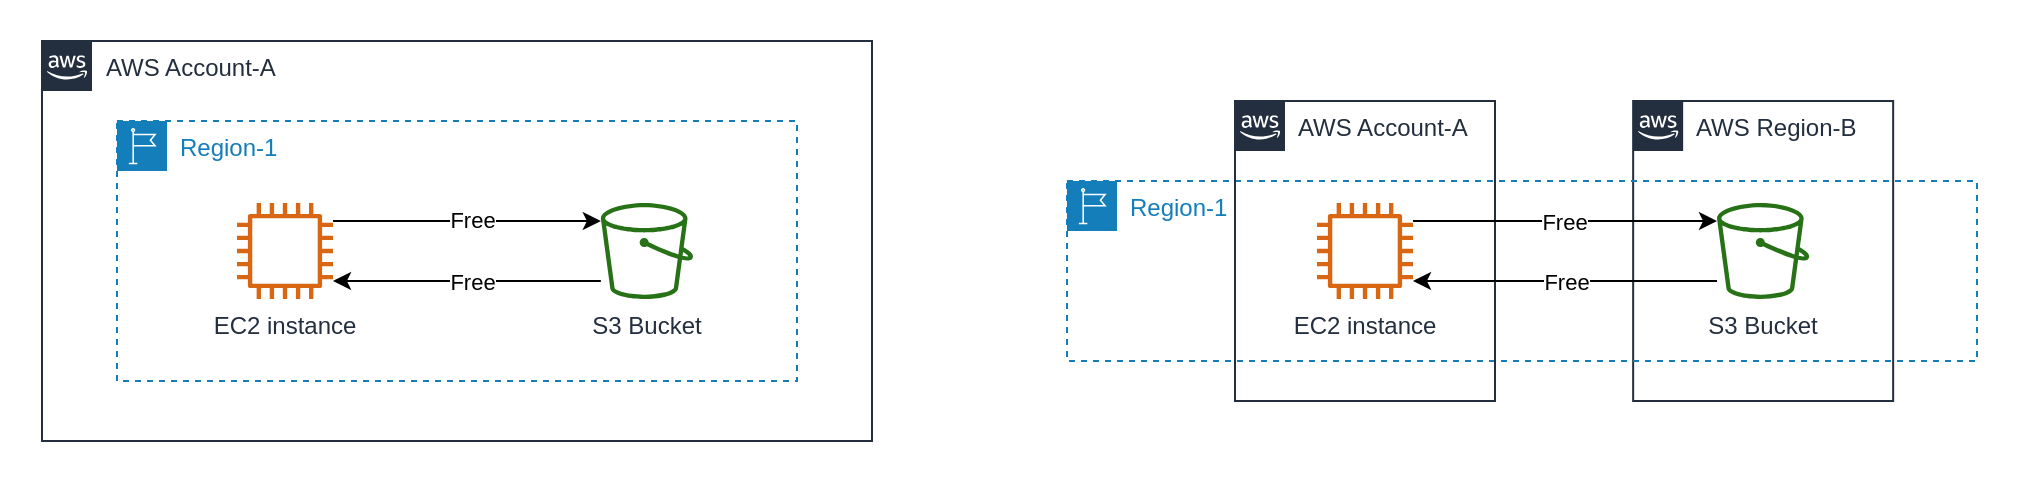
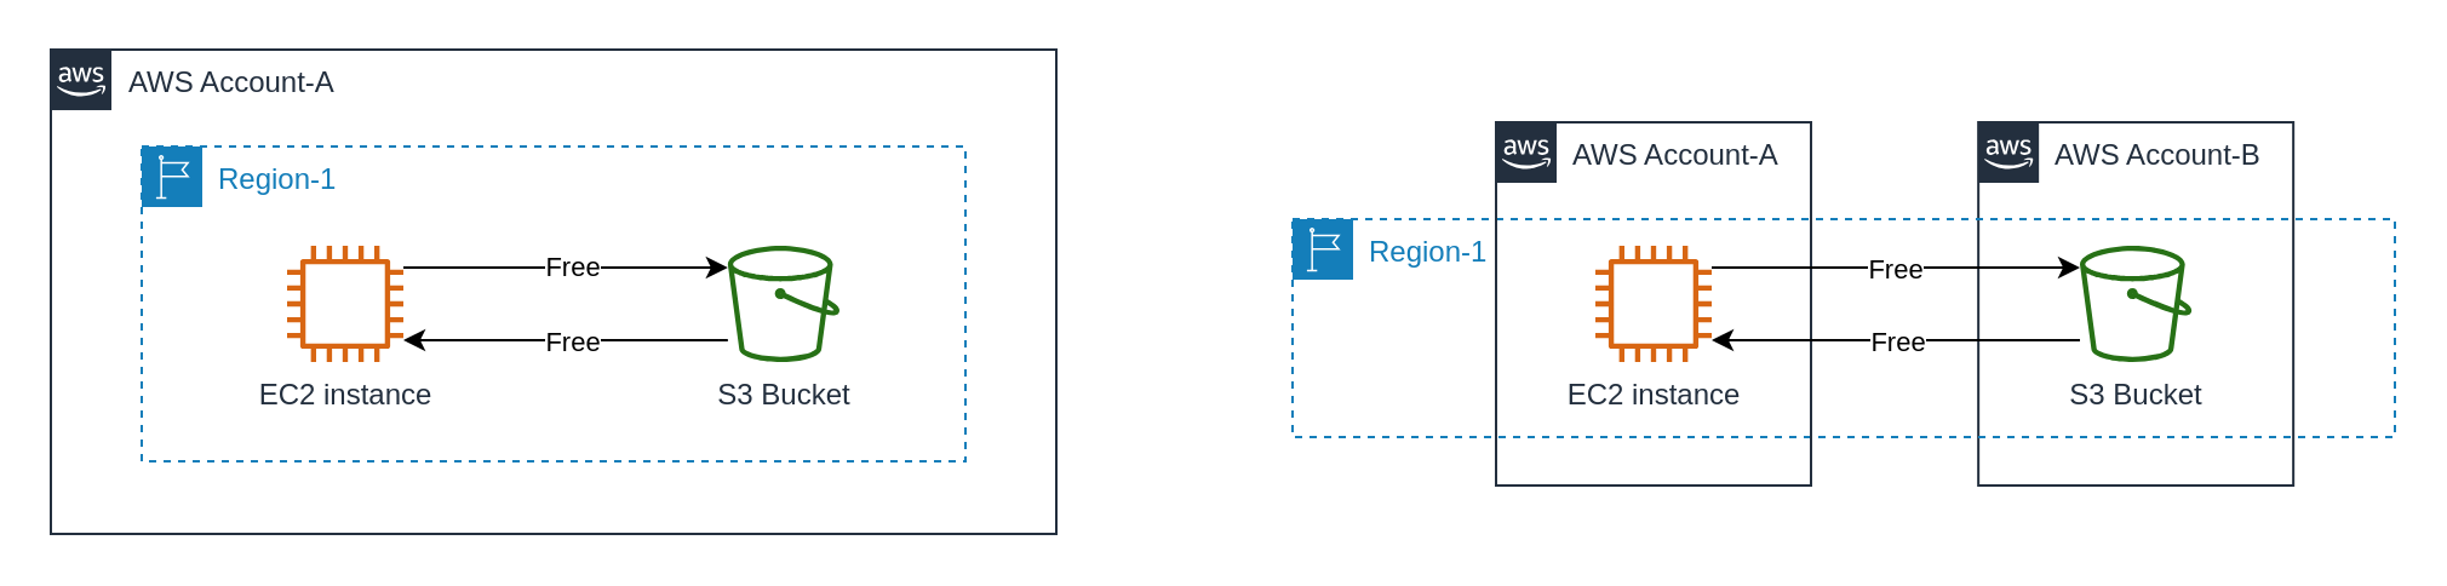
  <mxCell id="0" />
  <mxCell id="1" parent="0" />
- <mxCell id="2" value="AWS Region-B" style="points=[[0,0],[0.25,0],[0.5,0],[0.75,0],[1,0],[1,0.25],[1,0.5],[1,0.75],[1,1],[0.75,1],[0.5,1],[0.25,1],[0,1],[0,0.75],[0,0.5],[0,0.25]];outlineConnect=0;gradientColor=none;html=1;whiteSpace=wrap;fontSize=12;fontStyle=0;shape=mxgraph.aws4.group;grIcon=mxgraph.aws4.group_aws_cloud_alt;strokeColor=#232F3E;fillColor=none;verticalAlign=top;align=left;spacingLeft=30;fontColor=#232F3E;dashed=0;" parent="1" vertex="1"><mxGeometry x="816.08" y="50" width="130" height="150" as="geometry" /></mxCell>
+ <mxCell id="2" value="AWS Account-B" style="points=[[0,0],[0.25,0],[0.5,0],[0.75,0],[1,0],[1,0.25],[1,0.5],[1,0.75],[1,1],[0.75,1],[0.5,1],[0.25,1],[0,1],[0,0.75],[0,0.5],[0,0.25]];outlineConnect=0;gradientColor=none;html=1;whiteSpace=wrap;fontSize=12;fontStyle=0;shape=mxgraph.aws4.group;grIcon=mxgraph.aws4.group_aws_cloud_alt;strokeColor=#232F3E;fillColor=none;verticalAlign=top;align=left;spacingLeft=30;fontColor=#232F3E;dashed=0;" parent="1" vertex="1"><mxGeometry x="816.08" y="50" width="130" height="150" as="geometry" /></mxCell>
  <mxCell id="3" value="AWS Account-A" style="points=[[0,0],[0.25,0],[0.5,0],[0.75,0],[1,0],[1,0.25],[1,0.5],[1,0.75],[1,1],[0.75,1],[0.5,1],[0.25,1],[0,1],[0,0.75],[0,0.5],[0,0.25]];outlineConnect=0;gradientColor=none;html=1;whiteSpace=wrap;fontSize=12;fontStyle=0;shape=mxgraph.aws4.group;grIcon=mxgraph.aws4.group_aws_cloud_alt;strokeColor=#232F3E;fillColor=none;verticalAlign=top;align=left;spacingLeft=30;fontColor=#232F3E;dashed=0;" parent="1" vertex="1"><mxGeometry x="20.5" y="20" width="415" height="200" as="geometry" /></mxCell>
  <mxCell id="4" value="Region-1" style="points=[[0,0],[0.25,0],[0.5,0],[0.75,0],[1,0],[1,0.25],[1,0.5],[1,0.75],[1,1],[0.75,1],[0.5,1],[0.25,1],[0,1],[0,0.75],[0,0.5],[0,0.25]];outlineConnect=0;gradientColor=none;html=1;whiteSpace=wrap;fontSize=12;fontStyle=0;shape=mxgraph.aws4.group;grIcon=mxgraph.aws4.group_region;strokeColor=#147EBA;fillColor=none;verticalAlign=top;align=left;spacingLeft=30;fontColor=#147EBA;dashed=1;" parent="1" vertex="1"><mxGeometry x="58" y="60" width="340" height="130" as="geometry" /></mxCell>
  <mxCell id="5" style="edgeStyle=orthogonalEdgeStyle;rounded=0;orthogonalLoop=1;jettySize=auto;html=1;" parent="1" source="7" target="10" edge="1"><mxGeometry relative="1" as="geometry"><Array as="points"><mxPoint x="248" y="110" /><mxPoint x="248" y="110" /></Array></mxGeometry></mxCell>
  <mxCell id="6" value="Free" style="edgeLabel;html=1;align=center;verticalAlign=middle;resizable=0;points=[];" parent="5" vertex="1" connectable="0"><mxGeometry x="0.03" y="1" relative="1" as="geometry"><mxPoint as="offset" /></mxGeometry></mxCell>
  <mxCell id="7" value="EC2 instance" style="outlineConnect=0;fontColor=#232F3E;gradientColor=none;fillColor=#D86613;strokeColor=none;dashed=0;verticalLabelPosition=bottom;verticalAlign=top;align=center;html=1;fontSize=12;fontStyle=0;aspect=fixed;pointerEvents=1;shape=mxgraph.aws4.instance2;" parent="1" vertex="1"><mxGeometry x="118" y="101" width="48" height="48" as="geometry" /></mxCell>
  <mxCell id="8" style="edgeStyle=orthogonalEdgeStyle;rounded=0;orthogonalLoop=1;jettySize=auto;html=1;" parent="1" source="10" target="7" edge="1"><mxGeometry relative="1" as="geometry"><Array as="points"><mxPoint x="228" y="140" /><mxPoint x="228" y="140" /></Array></mxGeometry></mxCell>
  <mxCell id="9" value="Free" style="edgeLabel;html=1;align=center;verticalAlign=middle;resizable=0;points=[];" parent="8" vertex="1" connectable="0"><mxGeometry x="-0.239" relative="1" as="geometry"><mxPoint x="-13.92" as="offset" /></mxGeometry></mxCell>
  <mxCell id="10" value="S3 Bucket" style="outlineConnect=0;fontColor=#232F3E;gradientColor=none;fillColor=#277116;strokeColor=none;dashed=0;verticalLabelPosition=bottom;verticalAlign=top;align=center;html=1;fontSize=12;fontStyle=0;aspect=fixed;pointerEvents=1;shape=mxgraph.aws4.bucket;" parent="1" vertex="1"><mxGeometry x="299.92" y="101" width="46.15" height="48" as="geometry" /></mxCell>
  <mxCell id="11" value="Region-1" style="points=[[0,0],[0.25,0],[0.5,0],[0.75,0],[1,0],[1,0.25],[1,0.5],[1,0.75],[1,1],[0.75,1],[0.5,1],[0.25,1],[0,1],[0,0.75],[0,0.5],[0,0.25]];outlineConnect=0;gradientColor=none;html=1;whiteSpace=wrap;fontSize=12;fontStyle=0;shape=mxgraph.aws4.group;grIcon=mxgraph.aws4.group_region;strokeColor=#147EBA;fillColor=none;verticalAlign=top;align=left;spacingLeft=30;fontColor=#147EBA;dashed=1;" parent="1" vertex="1"><mxGeometry x="533" y="90" width="455" height="90" as="geometry" /></mxCell>
  <mxCell id="12" value="AWS Account-A" style="points=[[0,0],[0.25,0],[0.5,0],[0.75,0],[1,0],[1,0.25],[1,0.5],[1,0.75],[1,1],[0.75,1],[0.5,1],[0.25,1],[0,1],[0,0.75],[0,0.5],[0,0.25]];outlineConnect=0;gradientColor=none;html=1;whiteSpace=wrap;fontSize=12;fontStyle=0;shape=mxgraph.aws4.group;grIcon=mxgraph.aws4.group_aws_cloud_alt;strokeColor=#232F3E;fillColor=none;verticalAlign=top;align=left;spacingLeft=30;fontColor=#232F3E;dashed=0;" parent="1" vertex="1"><mxGeometry x="617" y="50" width="130" height="150" as="geometry" /></mxCell>
  <mxCell id="13" style="edgeStyle=orthogonalEdgeStyle;rounded=0;orthogonalLoop=1;jettySize=auto;html=1;" parent="1" source="15" target="18" edge="1"><mxGeometry relative="1" as="geometry"><Array as="points"><mxPoint x="768" y="110" /><mxPoint x="768" y="110" /></Array></mxGeometry></mxCell>
  <mxCell id="14" value="Free" style="edgeLabel;html=1;align=center;verticalAlign=middle;resizable=0;points=[];" parent="13" vertex="1" connectable="0"><mxGeometry x="-0.013" relative="1" as="geometry"><mxPoint as="offset" /></mxGeometry></mxCell>
  <mxCell id="15" value="EC2 instance" style="outlineConnect=0;fontColor=#232F3E;gradientColor=none;fillColor=#D86613;strokeColor=none;dashed=0;verticalLabelPosition=bottom;verticalAlign=top;align=center;html=1;fontSize=12;fontStyle=0;aspect=fixed;pointerEvents=1;shape=mxgraph.aws4.instance2;" parent="1" vertex="1"><mxGeometry x="658" y="101" width="48" height="48" as="geometry" /></mxCell>
  <mxCell id="16" style="edgeStyle=orthogonalEdgeStyle;rounded=0;orthogonalLoop=1;jettySize=auto;html=1;" parent="1" source="18" target="15" edge="1"><mxGeometry relative="1" as="geometry"><Array as="points"><mxPoint x="782" y="140" /><mxPoint x="782" y="140" /></Array></mxGeometry></mxCell>
  <mxCell id="17" value="Free" style="edgeLabel;html=1;align=center;verticalAlign=middle;resizable=0;points=[];" parent="16" vertex="1" connectable="0"><mxGeometry x="0.013" relative="1" as="geometry"><mxPoint x="1" as="offset" /></mxGeometry></mxCell>
  <mxCell id="18" value="S3 Bucket" style="outlineConnect=0;fontColor=#232F3E;gradientColor=none;fillColor=#277116;strokeColor=none;dashed=0;verticalLabelPosition=bottom;verticalAlign=top;align=center;html=1;fontSize=12;fontStyle=0;aspect=fixed;pointerEvents=1;shape=mxgraph.aws4.bucket;" parent="1" vertex="1"><mxGeometry x="858" y="101" width="46.15" height="48" as="geometry" /></mxCell>
